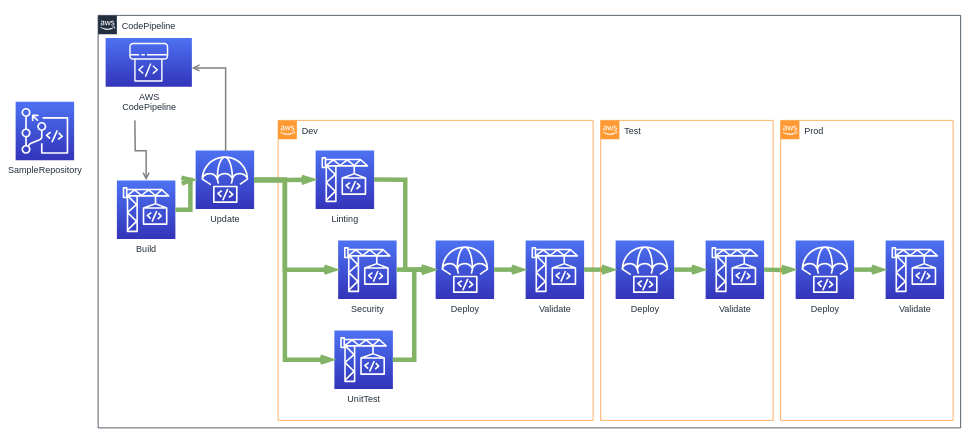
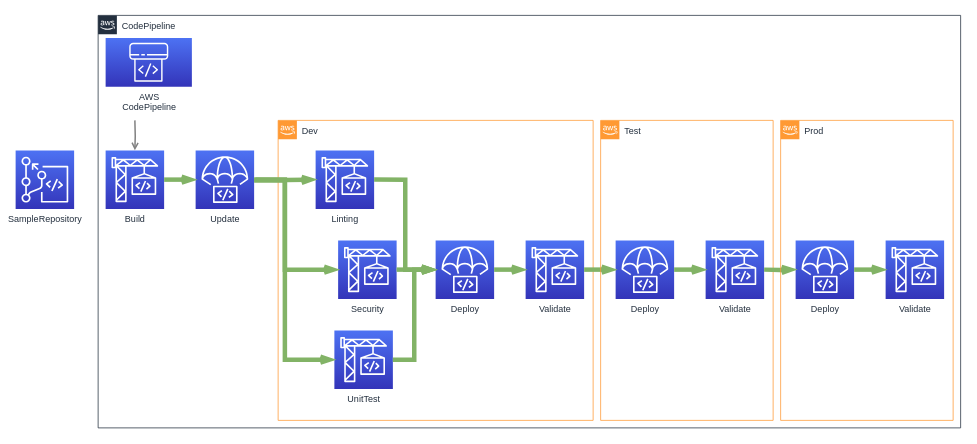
  <mxCell id="0" />
  <mxCell id="1" parent="0" />
  <mxCell id="2" value="Dev" style="points=[[0,0],[0.25,0],[0.5,0],[0.75,0],[1,0],[1,0.25],[1,0.5],[1,0.75],[1,1],[0.75,1],[0.5,1],[0.25,1],[0,1],[0,0.75],[0,0.5],[0,0.25]];outlineConnect=0;gradientColor=none;html=1;whiteSpace=wrap;fontSize=12;fontStyle=0;shape=mxgraph.aws4.group;grIcon=mxgraph.aws4.group_aws_cloud_alt;strokeColor=#FF9933;fillColor=none;verticalAlign=top;align=left;spacingLeft=30;fontColor=#232F3E;dashed=0;labelBackgroundColor=#ffffff;container=1;pointerEvents=0;collapsible=0;recursiveResize=0;" parent="1" vertex="1"><mxGeometry x="370" y="160" width="420" height="400" as="geometry" /></mxCell>
  <mxCell id="3" value="CodePipeline" style="points=[[0,0],[0.25,0],[0.5,0],[0.75,0],[1,0],[1,0.25],[1,0.5],[1,0.75],[1,1],[0.75,1],[0.5,1],[0.25,1],[0,1],[0,0.75],[0,0.5],[0,0.25]];outlineConnect=0;gradientColor=none;html=1;whiteSpace=wrap;fontSize=12;fontStyle=0;shape=mxgraph.aws4.group;grIcon=mxgraph.aws4.group_aws_cloud_alt;strokeColor=#232F3E;fillColor=none;verticalAlign=top;align=left;spacingLeft=30;fontColor=#232F3E;dashed=0;labelBackgroundColor=#ffffff;container=1;pointerEvents=0;collapsible=0;recursiveResize=0;" parent="1" vertex="1"><mxGeometry x="130" y="20" width="1150" height="550" as="geometry" /></mxCell>
  <mxCell id="4" value="AWS&lt;br&gt;CodePipeline&lt;br&gt;" style="outlineConnect=0;fontColor=#232F3E;gradientColor=#4D72F3;gradientDirection=north;fillColor=#3334B9;strokeColor=#ffffff;dashed=0;verticalLabelPosition=bottom;verticalAlign=top;align=center;html=1;fontSize=12;fontStyle=0;aspect=fixed;shape=mxgraph.aws4.resourceIcon;resIcon=mxgraph.aws4.codepipeline;labelBackgroundColor=#ffffff;" parent="1" vertex="1"><mxGeometry x="140" y="50" width="115" height="65" as="geometry" /></mxCell>
- <mxCell id="5" value="SampleRepository" style="sketch=0;points=[[0,0,0],[0.25,0,0],[0.5,0,0],[0.75,0,0],[1,0,0],[0,1,0],[0.25,1,0],[0.5,1,0],[0.75,1,0],[1,1,0],[0,0.25,0],[0,0.5,0],[0,0.75,0],[1,0.25,0],[1,0.5,0],[1,0.75,0]];outlineConnect=0;fontColor=#232F3E;gradientColor=#4D72F3;gradientDirection=north;fillColor=#3334B9;strokeColor=#ffffff;dashed=0;verticalLabelPosition=bottom;verticalAlign=top;align=center;html=1;fontSize=12;fontStyle=0;aspect=fixed;shape=mxgraph.aws4.resourceIcon;resIcon=mxgraph.aws4.codecommit;" parent="1" vertex="1"><mxGeometry x="20" y="135" width="78" height="78" as="geometry" /></mxCell>
- <mxCell id="6" value="Build" style="sketch=0;points=[[0,0,0],[0.25,0,0],[0.5,0,0],[0.75,0,0],[1,0,0],[0,1,0],[0.25,1,0],[0.5,1,0],[0.75,1,0],[1,1,0],[0,0.25,0],[0,0.5,0],[0,0.75,0],[1,0.25,0],[1,0.5,0],[1,0.75,0]];outlineConnect=0;fontColor=#232F3E;gradientColor=#4D72F3;gradientDirection=north;fillColor=#3334B9;strokeColor=#ffffff;dashed=0;verticalLabelPosition=bottom;verticalAlign=top;align=center;html=1;fontSize=12;fontStyle=0;aspect=fixed;shape=mxgraph.aws4.resourceIcon;resIcon=mxgraph.aws4.codebuild;" parent="1" vertex="1"><mxGeometry x="155" y="240" width="78" height="78" as="geometry" /></mxCell>
+ <mxCell id="5" value="SampleRepository" style="sketch=0;points=[[0,0,0],[0.25,0,0],[0.5,0,0],[0.75,0,0],[1,0,0],[0,1,0],[0.25,1,0],[0.5,1,0],[0.75,1,0],[1,1,0],[0,0.25,0],[0,0.5,0],[0,0.75,0],[1,0.25,0],[1,0.5,0],[1,0.75,0]];outlineConnect=0;fontColor=#232F3E;gradientColor=#4D72F3;gradientDirection=north;fillColor=#3334B9;strokeColor=#ffffff;dashed=0;verticalLabelPosition=bottom;verticalAlign=top;align=center;html=1;fontSize=12;fontStyle=0;aspect=fixed;shape=mxgraph.aws4.resourceIcon;resIcon=mxgraph.aws4.codecommit;" parent="1" vertex="1"><mxGeometry x="20" y="200" width="78" height="78" as="geometry" /></mxCell>
+ <mxCell id="6" value="Build" style="sketch=0;points=[[0,0,0],[0.25,0,0],[0.5,0,0],[0.75,0,0],[1,0,0],[0,1,0],[0.25,1,0],[0.5,1,0],[0.75,1,0],[1,1,0],[0,0.25,0],[0,0.5,0],[0,0.75,0],[1,0.25,0],[1,0.5,0],[1,0.75,0]];outlineConnect=0;fontColor=#232F3E;gradientColor=#4D72F3;gradientDirection=north;fillColor=#3334B9;strokeColor=#ffffff;dashed=0;verticalLabelPosition=bottom;verticalAlign=top;align=center;html=1;fontSize=12;fontStyle=0;aspect=fixed;shape=mxgraph.aws4.resourceIcon;resIcon=mxgraph.aws4.codebuild;" parent="1" vertex="1"><mxGeometry x="140" y="200" width="78" height="78" as="geometry" /></mxCell>
  <mxCell id="7" value="Update" style="sketch=0;points=[[0,0,0],[0.25,0,0],[0.5,0,0],[0.75,0,0],[1,0,0],[0,1,0],[0.25,1,0],[0.5,1,0],[0.75,1,0],[1,1,0],[0,0.25,0],[0,0.5,0],[0,0.75,0],[1,0.25,0],[1,0.5,0],[1,0.75,0]];outlineConnect=0;fontColor=#232F3E;gradientColor=#4D72F3;gradientDirection=north;fillColor=#3334B9;strokeColor=#ffffff;dashed=0;verticalLabelPosition=bottom;verticalAlign=top;align=center;html=1;fontSize=12;fontStyle=0;aspect=fixed;shape=mxgraph.aws4.resourceIcon;resIcon=mxgraph.aws4.codedeploy;" parent="1" vertex="1"><mxGeometry x="260" y="200" width="78" height="78" as="geometry" /></mxCell>
- <mxCell id="8" style="edgeStyle=orthogonalEdgeStyle;rounded=0;orthogonalLoop=1;jettySize=auto;html=1;startArrow=none;startFill=0;endArrow=open;endFill=0;strokeColor=#808080;strokeWidth=2;exitX=0.5;exitY=0;exitDx=0;exitDy=0;exitPerimeter=0;" parent="1" source="7" target="4" edge="1"><mxGeometry relative="1" as="geometry"><Array as="points"><mxPoint x="300" y="200" /><mxPoint x="300" y="90" /></Array><mxPoint x="330" y="160" as="sourcePoint" /><mxPoint x="-70" y="150" as="targetPoint" /></mxGeometry></mxCell>
  <mxCell id="9" value="" style="edgeStyle=orthogonalEdgeStyle;rounded=0;orthogonalLoop=1;jettySize=auto;html=1;startArrow=none;startFill=0;endArrow=openThin;endFill=0;strokeColor=#82b366;strokeWidth=6;fillColor=#d5e8d4;" edge="1" parent="1" source="6"><mxGeometry relative="1" as="geometry"><Array as="points" /><mxPoint x="220" y="240" as="sourcePoint" /><mxPoint x="260" y="239" as="targetPoint" /></mxGeometry></mxCell>
  <mxCell id="10" value="Linting" style="sketch=0;points=[[0,0,0],[0.25,0,0],[0.5,0,0],[0.75,0,0],[1,0,0],[0,1,0],[0.25,1,0],[0.5,1,0],[0.75,1,0],[1,1,0],[0,0.25,0],[0,0.5,0],[0,0.75,0],[1,0.25,0],[1,0.5,0],[1,0.75,0]];outlineConnect=0;fontColor=#232F3E;gradientColor=#4D72F3;gradientDirection=north;fillColor=#3334B9;strokeColor=#ffffff;dashed=0;verticalLabelPosition=bottom;verticalAlign=top;align=center;html=1;fontSize=12;fontStyle=0;aspect=fixed;shape=mxgraph.aws4.resourceIcon;resIcon=mxgraph.aws4.codebuild;" vertex="1" parent="1"><mxGeometry x="420" y="200" width="78" height="78" as="geometry" /></mxCell>
  <mxCell id="11" value="Security" style="sketch=0;points=[[0,0,0],[0.25,0,0],[0.5,0,0],[0.75,0,0],[1,0,0],[0,1,0],[0.25,1,0],[0.5,1,0],[0.75,1,0],[1,1,0],[0,0.25,0],[0,0.5,0],[0,0.75,0],[1,0.25,0],[1,0.5,0],[1,0.75,0]];outlineConnect=0;fontColor=#232F3E;gradientColor=#4D72F3;gradientDirection=north;fillColor=#3334B9;strokeColor=#ffffff;dashed=0;verticalLabelPosition=bottom;verticalAlign=top;align=center;html=1;fontSize=12;fontStyle=0;aspect=fixed;shape=mxgraph.aws4.resourceIcon;resIcon=mxgraph.aws4.codebuild;" vertex="1" parent="1"><mxGeometry x="450" y="320" width="78" height="78" as="geometry" /></mxCell>
  <mxCell id="12" value="UnitTest" style="sketch=0;points=[[0,0,0],[0.25,0,0],[0.5,0,0],[0.75,0,0],[1,0,0],[0,1,0],[0.25,1,0],[0.5,1,0],[0.75,1,0],[1,1,0],[0,0.25,0],[0,0.5,0],[0,0.75,0],[1,0.25,0],[1,0.5,0],[1,0.75,0]];outlineConnect=0;fontColor=#232F3E;gradientColor=#4D72F3;gradientDirection=north;fillColor=#3334B9;strokeColor=#ffffff;dashed=0;verticalLabelPosition=bottom;verticalAlign=top;align=center;html=1;fontSize=12;fontStyle=0;aspect=fixed;shape=mxgraph.aws4.resourceIcon;resIcon=mxgraph.aws4.codebuild;" vertex="1" parent="1"><mxGeometry x="445" y="440" width="78" height="78" as="geometry" /></mxCell>
  <mxCell id="13" value="Deploy" style="sketch=0;points=[[0,0,0],[0.25,0,0],[0.5,0,0],[0.75,0,0],[1,0,0],[0,1,0],[0.25,1,0],[0.5,1,0],[0.75,1,0],[1,1,0],[0,0.25,0],[0,0.5,0],[0,0.75,0],[1,0.25,0],[1,0.5,0],[1,0.75,0]];outlineConnect=0;fontColor=#232F3E;gradientColor=#4D72F3;gradientDirection=north;fillColor=#3334B9;strokeColor=#ffffff;dashed=0;verticalLabelPosition=bottom;verticalAlign=top;align=center;html=1;fontSize=12;fontStyle=0;aspect=fixed;shape=mxgraph.aws4.resourceIcon;resIcon=mxgraph.aws4.codedeploy;" vertex="1" parent="1"><mxGeometry x="580" y="320" width="78" height="78" as="geometry" /></mxCell>
  <mxCell id="14" value="Validate" style="sketch=0;points=[[0,0,0],[0.25,0,0],[0.5,0,0],[0.75,0,0],[1,0,0],[0,1,0],[0.25,1,0],[0.5,1,0],[0.75,1,0],[1,1,0],[0,0.25,0],[0,0.5,0],[0,0.75,0],[1,0.25,0],[1,0.5,0],[1,0.75,0]];outlineConnect=0;fontColor=#232F3E;gradientColor=#4D72F3;gradientDirection=north;fillColor=#3334B9;strokeColor=#ffffff;dashed=0;verticalLabelPosition=bottom;verticalAlign=top;align=center;html=1;fontSize=12;fontStyle=0;aspect=fixed;shape=mxgraph.aws4.resourceIcon;resIcon=mxgraph.aws4.codebuild;" vertex="1" parent="1"><mxGeometry x="700" y="320" width="78" height="78" as="geometry" /></mxCell>
  <mxCell id="15" value="" style="edgeStyle=orthogonalEdgeStyle;rounded=0;orthogonalLoop=1;jettySize=auto;html=1;startArrow=none;startFill=0;endArrow=openThin;endFill=0;strokeColor=#82b366;strokeWidth=6;fillColor=#d5e8d4;entryX=0;entryY=0.5;entryDx=0;entryDy=0;entryPerimeter=0;" edge="1" parent="1" target="10"><mxGeometry relative="1" as="geometry"><Array as="points" /><mxPoint x="340" y="239" as="sourcePoint" /><mxPoint x="270" y="249" as="targetPoint" /></mxGeometry></mxCell>
  <mxCell id="16" value="" style="edgeStyle=orthogonalEdgeStyle;rounded=0;orthogonalLoop=1;jettySize=auto;html=1;startArrow=none;startFill=0;endArrow=openThin;endFill=0;strokeColor=#82b366;strokeWidth=6;fillColor=#d5e8d4;entryX=0;entryY=0.5;entryDx=0;entryDy=0;entryPerimeter=0;" edge="1" parent="1" target="11"><mxGeometry relative="1" as="geometry"><Array as="points"><mxPoint x="379" y="239" /><mxPoint x="379" y="359" /></Array><mxPoint x="338" y="238.73" as="sourcePoint" /><mxPoint x="418" y="238.73" as="targetPoint" /></mxGeometry></mxCell>
  <mxCell id="17" value="" style="edgeStyle=orthogonalEdgeStyle;rounded=0;orthogonalLoop=1;jettySize=auto;html=1;startArrow=none;startFill=0;endArrow=openThin;endFill=0;strokeColor=#82b366;strokeWidth=6;fillColor=#d5e8d4;entryX=0;entryY=0.5;entryDx=0;entryDy=0;entryPerimeter=0;" edge="1" parent="1" target="12"><mxGeometry relative="1" as="geometry"><Array as="points"><mxPoint x="379" y="240" /><mxPoint x="379" y="479" /></Array><mxPoint x="338" y="240.05" as="sourcePoint" /><mxPoint x="420" y="360.32" as="targetPoint" /></mxGeometry></mxCell>
  <mxCell id="18" value="" style="edgeStyle=orthogonalEdgeStyle;rounded=0;orthogonalLoop=1;jettySize=auto;html=1;startArrow=none;startFill=0;endArrow=openThin;endFill=0;strokeColor=#82b366;strokeWidth=6;fillColor=#d5e8d4;entryX=0;entryY=0.5;entryDx=0;entryDy=0;entryPerimeter=0;" edge="1" parent="1" target="13"><mxGeometry relative="1" as="geometry"><Array as="points" /><mxPoint x="498" y="238.73" as="sourcePoint" /><mxPoint x="578" y="238.73" as="targetPoint" /></mxGeometry></mxCell>
  <mxCell id="19" value="" style="edgeStyle=orthogonalEdgeStyle;rounded=0;orthogonalLoop=1;jettySize=auto;html=1;startArrow=none;startFill=0;endArrow=openThin;endFill=0;strokeColor=#82b366;strokeWidth=6;fillColor=#d5e8d4;entryX=0;entryY=0.5;entryDx=0;entryDy=0;entryPerimeter=0;exitX=1;exitY=0.5;exitDx=0;exitDy=0;exitPerimeter=0;" edge="1" parent="1" source="12" target="13"><mxGeometry relative="1" as="geometry"><Array as="points" /><mxPoint x="508" y="248.73" as="sourcePoint" /><mxPoint x="590" y="369" as="targetPoint" /></mxGeometry></mxCell>
  <mxCell id="20" value="" style="edgeStyle=orthogonalEdgeStyle;rounded=0;orthogonalLoop=1;jettySize=auto;html=1;startArrow=none;startFill=0;endArrow=openThin;endFill=0;strokeColor=#82b366;strokeWidth=6;fillColor=#d5e8d4;entryX=0;entryY=0.5;entryDx=0;entryDy=0;entryPerimeter=0;exitX=1;exitY=0.5;exitDx=0;exitDy=0;exitPerimeter=0;" edge="1" parent="1" source="11" target="13"><mxGeometry relative="1" as="geometry"><Array as="points" /><mxPoint x="508" y="489" as="sourcePoint" /><mxPoint x="590" y="369" as="targetPoint" /></mxGeometry></mxCell>
  <mxCell id="21" value="" style="edgeStyle=orthogonalEdgeStyle;rounded=0;orthogonalLoop=1;jettySize=auto;html=1;startArrow=none;startFill=0;endArrow=openThin;endFill=0;strokeColor=#82b366;strokeWidth=6;fillColor=#d5e8d4;exitX=1;exitY=0.5;exitDx=0;exitDy=0;exitPerimeter=0;" edge="1" parent="1" source="13"><mxGeometry relative="1" as="geometry"><Array as="points" /><mxPoint x="508" y="369" as="sourcePoint" /><mxPoint x="700" y="359" as="targetPoint" /></mxGeometry></mxCell>
  <mxCell id="22" value="Deploy" style="sketch=0;points=[[0,0,0],[0.25,0,0],[0.5,0,0],[0.75,0,0],[1,0,0],[0,1,0],[0.25,1,0],[0.5,1,0],[0.75,1,0],[1,1,0],[0,0.25,0],[0,0.5,0],[0,0.75,0],[1,0.25,0],[1,0.5,0],[1,0.75,0]];outlineConnect=0;fontColor=#232F3E;gradientColor=#4D72F3;gradientDirection=north;fillColor=#3334B9;strokeColor=#ffffff;dashed=0;verticalLabelPosition=bottom;verticalAlign=top;align=center;html=1;fontSize=12;fontStyle=0;aspect=fixed;shape=mxgraph.aws4.resourceIcon;resIcon=mxgraph.aws4.codedeploy;" vertex="1" parent="1"><mxGeometry x="820" y="320" width="78" height="78" as="geometry" /></mxCell>
  <mxCell id="23" value="Validate" style="sketch=0;points=[[0,0,0],[0.25,0,0],[0.5,0,0],[0.75,0,0],[1,0,0],[0,1,0],[0.25,1,0],[0.5,1,0],[0.75,1,0],[1,1,0],[0,0.25,0],[0,0.5,0],[0,0.75,0],[1,0.25,0],[1,0.5,0],[1,0.75,0]];outlineConnect=0;fontColor=#232F3E;gradientColor=#4D72F3;gradientDirection=north;fillColor=#3334B9;strokeColor=#ffffff;dashed=0;verticalLabelPosition=bottom;verticalAlign=top;align=center;html=1;fontSize=12;fontStyle=0;aspect=fixed;shape=mxgraph.aws4.resourceIcon;resIcon=mxgraph.aws4.codebuild;" vertex="1" parent="1"><mxGeometry x="940" y="320" width="78" height="78" as="geometry" /></mxCell>
  <mxCell id="24" value="" style="edgeStyle=orthogonalEdgeStyle;rounded=0;orthogonalLoop=1;jettySize=auto;html=1;startArrow=none;startFill=0;endArrow=openThin;endFill=0;strokeColor=#82b366;strokeWidth=6;fillColor=#d5e8d4;exitX=1;exitY=0.5;exitDx=0;exitDy=0;exitPerimeter=0;" edge="1" parent="1" source="22"><mxGeometry relative="1" as="geometry"><Array as="points" /><mxPoint x="748" y="369" as="sourcePoint" /><mxPoint x="940" y="359" as="targetPoint" /></mxGeometry></mxCell>
  <mxCell id="25" value="" style="edgeStyle=orthogonalEdgeStyle;rounded=0;orthogonalLoop=1;jettySize=auto;html=1;startArrow=none;startFill=0;endArrow=openThin;endFill=0;strokeColor=#82b366;strokeWidth=6;fillColor=#d5e8d4;entryX=0;entryY=0.5;entryDx=0;entryDy=0;entryPerimeter=0;" edge="1" parent="1" source="14" target="22"><mxGeometry relative="1" as="geometry"><Array as="points" /><mxPoint x="780" y="359" as="sourcePoint" /><mxPoint x="710" y="369" as="targetPoint" /></mxGeometry></mxCell>
  <mxCell id="26" value="Test" style="points=[[0,0],[0.25,0],[0.5,0],[0.75,0],[1,0],[1,0.25],[1,0.5],[1,0.75],[1,1],[0.75,1],[0.5,1],[0.25,1],[0,1],[0,0.75],[0,0.5],[0,0.25]];outlineConnect=0;gradientColor=none;html=1;whiteSpace=wrap;fontSize=12;fontStyle=0;shape=mxgraph.aws4.group;grIcon=mxgraph.aws4.group_aws_cloud_alt;strokeColor=#FF9933;fillColor=none;verticalAlign=top;align=left;spacingLeft=30;fontColor=#232F3E;dashed=0;labelBackgroundColor=#ffffff;container=1;pointerEvents=0;collapsible=0;recursiveResize=0;" vertex="1" parent="1"><mxGeometry x="800" y="160" width="230" height="400" as="geometry" /></mxCell>
  <mxCell id="27" style="edgeStyle=orthogonalEdgeStyle;rounded=0;orthogonalLoop=1;jettySize=auto;html=1;exitX=0.5;exitY=1;exitDx=0;exitDy=0;endArrow=openThin;endFill=0;strokeWidth=6;" edge="1" parent="1" source="2" target="2"><mxGeometry relative="1" as="geometry" /></mxCell>
  <mxCell id="28" value="Deploy" style="sketch=0;points=[[0,0,0],[0.25,0,0],[0.5,0,0],[0.75,0,0],[1,0,0],[0,1,0],[0.25,1,0],[0.5,1,0],[0.75,1,0],[1,1,0],[0,0.25,0],[0,0.5,0],[0,0.75,0],[1,0.25,0],[1,0.5,0],[1,0.75,0]];outlineConnect=0;fontColor=#232F3E;gradientColor=#4D72F3;gradientDirection=north;fillColor=#3334B9;strokeColor=#ffffff;dashed=0;verticalLabelPosition=bottom;verticalAlign=top;align=center;html=1;fontSize=12;fontStyle=0;aspect=fixed;shape=mxgraph.aws4.resourceIcon;resIcon=mxgraph.aws4.codedeploy;" vertex="1" parent="1"><mxGeometry x="1060" y="320" width="78" height="78" as="geometry" /></mxCell>
  <mxCell id="29" value="Validate" style="sketch=0;points=[[0,0,0],[0.25,0,0],[0.5,0,0],[0.75,0,0],[1,0,0],[0,1,0],[0.25,1,0],[0.5,1,0],[0.75,1,0],[1,1,0],[0,0.25,0],[0,0.5,0],[0,0.75,0],[1,0.25,0],[1,0.5,0],[1,0.75,0]];outlineConnect=0;fontColor=#232F3E;gradientColor=#4D72F3;gradientDirection=north;fillColor=#3334B9;strokeColor=#ffffff;dashed=0;verticalLabelPosition=bottom;verticalAlign=top;align=center;html=1;fontSize=12;fontStyle=0;aspect=fixed;shape=mxgraph.aws4.resourceIcon;resIcon=mxgraph.aws4.codebuild;" vertex="1" parent="1"><mxGeometry x="1180" y="320" width="78" height="78" as="geometry" /></mxCell>
  <mxCell id="30" value="" style="edgeStyle=orthogonalEdgeStyle;rounded=0;orthogonalLoop=1;jettySize=auto;html=1;startArrow=none;startFill=0;endArrow=openThin;endFill=0;strokeColor=#82b366;strokeWidth=6;fillColor=#d5e8d4;exitX=1;exitY=0.5;exitDx=0;exitDy=0;exitPerimeter=0;" edge="1" parent="1" source="28"><mxGeometry relative="1" as="geometry"><Array as="points" /><mxPoint x="988" y="369" as="sourcePoint" /><mxPoint x="1180" y="359" as="targetPoint" /></mxGeometry></mxCell>
  <mxCell id="31" value="" style="edgeStyle=orthogonalEdgeStyle;rounded=0;orthogonalLoop=1;jettySize=auto;html=1;startArrow=none;startFill=0;endArrow=openThin;endFill=0;strokeColor=#82b366;strokeWidth=6;fillColor=#d5e8d4;entryX=0;entryY=0.5;entryDx=0;entryDy=0;entryPerimeter=0;" edge="1" parent="1" target="28"><mxGeometry relative="1" as="geometry"><Array as="points" /><mxPoint x="1018" y="359" as="sourcePoint" /><mxPoint x="950" y="369" as="targetPoint" /></mxGeometry></mxCell>
  <mxCell id="32" value="Prod" style="points=[[0,0],[0.25,0],[0.5,0],[0.75,0],[1,0],[1,0.25],[1,0.5],[1,0.75],[1,1],[0.75,1],[0.5,1],[0.25,1],[0,1],[0,0.75],[0,0.5],[0,0.25]];outlineConnect=0;gradientColor=none;html=1;whiteSpace=wrap;fontSize=12;fontStyle=0;shape=mxgraph.aws4.group;grIcon=mxgraph.aws4.group_aws_cloud_alt;strokeColor=#FF9933;fillColor=none;verticalAlign=top;align=left;spacingLeft=30;fontColor=#232F3E;dashed=0;labelBackgroundColor=#ffffff;container=1;pointerEvents=0;collapsible=0;recursiveResize=0;" vertex="1" parent="1"><mxGeometry x="1040" y="160" width="230" height="400" as="geometry" /></mxCell>
  <mxCell id="33" style="edgeStyle=orthogonalEdgeStyle;rounded=0;orthogonalLoop=1;jettySize=auto;html=1;startArrow=none;startFill=0;endArrow=open;endFill=0;strokeColor=#808080;strokeWidth=2;entryX=0.5;entryY=0;entryDx=0;entryDy=0;entryPerimeter=0;" edge="1" parent="1" target="6"><mxGeometry relative="1" as="geometry"><Array as="points" /><mxPoint x="179" y="160" as="sourcePoint" /><mxPoint x="228" y="100" as="targetPoint" /></mxGeometry></mxCell>
